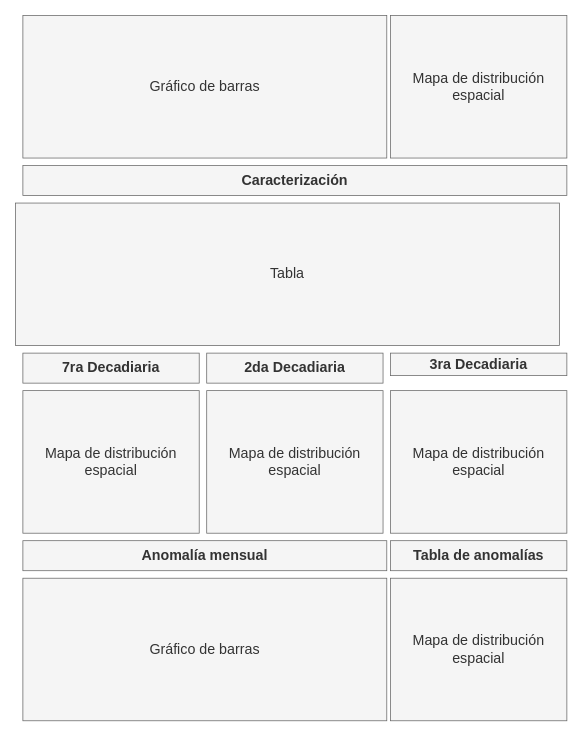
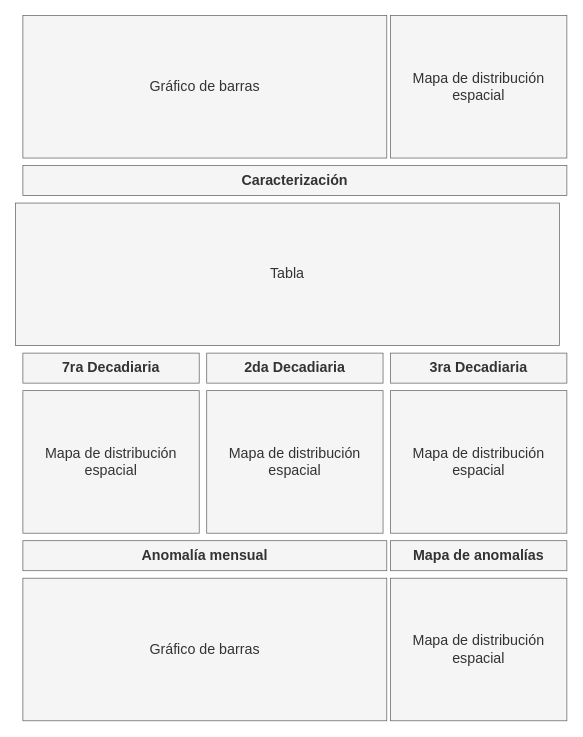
  <mxCell id="0" />
  <mxCell id="1" parent="0" />
  <mxCell id="2" value="&lt;b&gt;&lt;font style=&quot;font-size: 19px;&quot;&gt;Caracterización&lt;/font&gt;&lt;/b&gt;" style="rounded=0;whiteSpace=wrap;html=1;fillColor=#f5f5f5;strokeColor=#666666;fontColor=#333333;" vertex="1" parent="1"><mxGeometry x="30" y="220" width="725" height="40" as="geometry" /></mxCell>
  <mxCell id="3" value="&lt;b&gt;&lt;font style=&quot;font-size: 19px;&quot;&gt;Anomalía mensual&lt;/font&gt;&lt;/b&gt;" style="rounded=0;whiteSpace=wrap;html=1;fillColor=#f5f5f5;strokeColor=#666666;fontColor=#333333;" vertex="1" parent="1"><mxGeometry x="30" y="720" width="485" height="40" as="geometry" /></mxCell>
  <mxCell id="4" value="Gráfico de barras" style="rounded=0;whiteSpace=wrap;html=1;fontSize=19;fillColor=#f5f5f5;fontColor=#333333;strokeColor=#666666;" vertex="1" parent="1"><mxGeometry x="30" y="770" width="485" height="190" as="geometry" /></mxCell>
  <mxCell id="5" value="Mapa de distribución&lt;br&gt;espacial" style="rounded=0;whiteSpace=wrap;html=1;fontSize=19;fillColor=#f5f5f5;fontColor=#333333;strokeColor=#666666;" vertex="1" parent="1"><mxGeometry x="520" y="770" width="235" height="190" as="geometry" /></mxCell>
  <mxCell id="6" value="Tabla" style="rounded=0;whiteSpace=wrap;html=1;fontSize=19;fillColor=#f5f5f5;fontColor=#333333;strokeColor=#666666;" vertex="1" parent="1"><mxGeometry x="20" y="270" width="725" height="190" as="geometry" /></mxCell>
- <mxCell id="7" value="&lt;b&gt;&lt;font style=&quot;font-size: 19px;&quot;&gt;Tabla de anomalías&lt;/font&gt;&lt;/b&gt;" style="rounded=0;whiteSpace=wrap;html=1;fillColor=#f5f5f5;strokeColor=#666666;fontColor=#333333;" vertex="1" parent="1"><mxGeometry x="520" y="720" width="235" height="40" as="geometry" /></mxCell>
+ <mxCell id="7" value="&lt;b&gt;&lt;font style=&quot;font-size: 19px;&quot;&gt;Mapa de anomalías&lt;/font&gt;&lt;/b&gt;" style="rounded=0;whiteSpace=wrap;html=1;fillColor=#f5f5f5;strokeColor=#666666;fontColor=#333333;" vertex="1" parent="1"><mxGeometry x="520" y="720" width="235" height="40" as="geometry" /></mxCell>
  <mxCell id="8" value="Gráfico de barras" style="rounded=0;whiteSpace=wrap;html=1;fontSize=19;fillColor=#f5f5f5;fontColor=#333333;strokeColor=#666666;" vertex="1" parent="1"><mxGeometry x="30" y="20" width="485" height="190" as="geometry" /></mxCell>
  <mxCell id="9" value="Mapa de distribución&lt;br&gt;espacial" style="rounded=0;whiteSpace=wrap;html=1;fontSize=19;fillColor=#f5f5f5;fontColor=#333333;strokeColor=#666666;" vertex="1" parent="1"><mxGeometry x="520" y="20" width="235" height="190" as="geometry" /></mxCell>
  <mxCell id="10" value="&lt;b&gt;&lt;font style=&quot;font-size: 19px;&quot;&gt;7ra Decadiaria&lt;/font&gt;&lt;/b&gt;" style="rounded=0;whiteSpace=wrap;html=1;fillColor=#f5f5f5;strokeColor=#666666;fontColor=#333333;" vertex="1" parent="1"><mxGeometry x="30" y="470" width="235" height="40" as="geometry" /></mxCell>
  <mxCell id="11" value="Mapa de distribución&lt;br&gt;espacial" style="rounded=0;whiteSpace=wrap;html=1;fontSize=19;fillColor=#f5f5f5;fontColor=#333333;strokeColor=#666666;" vertex="1" parent="1"><mxGeometry x="30" y="520" width="235" height="190" as="geometry" /></mxCell>
  <mxCell id="12" value="Mapa de distribución&lt;br&gt;espacial" style="rounded=0;whiteSpace=wrap;html=1;fontSize=19;fillColor=#f5f5f5;fontColor=#333333;strokeColor=#666666;" vertex="1" parent="1"><mxGeometry x="275" y="520" width="235" height="190" as="geometry" /></mxCell>
  <mxCell id="13" value="Mapa de distribución&lt;br&gt;espacial" style="rounded=0;whiteSpace=wrap;html=1;fontSize=19;fillColor=#f5f5f5;fontColor=#333333;strokeColor=#666666;" vertex="1" parent="1"><mxGeometry x="520" y="520" width="235" height="190" as="geometry" /></mxCell>
  <mxCell id="14" value="&lt;b&gt;&lt;font style=&quot;font-size: 19px;&quot;&gt;2da Decadiaria&lt;/font&gt;&lt;/b&gt;" style="rounded=0;whiteSpace=wrap;html=1;fillColor=#f5f5f5;strokeColor=#666666;fontColor=#333333;" vertex="1" parent="1"><mxGeometry x="275" y="470" width="235" height="40" as="geometry" /></mxCell>
- <mxCell id="15" value="&lt;span style=&quot;font-size: 19px;&quot;&gt;&lt;b&gt;3ra Decadiaria&lt;/b&gt;&lt;/span&gt;" style="rounded=0;whiteSpace=wrap;html=1;fillColor=#f5f5f5;strokeColor=#666666;fontColor=#333333;" vertex="1" parent="1"><mxGeometry x="520" y="470" width="235" height="30" as="geometry" /></mxCell>
+ <mxCell id="15" value="&lt;span style=&quot;font-size: 19px;&quot;&gt;&lt;b&gt;3ra Decadiaria&lt;/b&gt;&lt;/span&gt;" style="rounded=0;whiteSpace=wrap;html=1;fillColor=#f5f5f5;strokeColor=#666666;fontColor=#333333;" vertex="1" parent="1"><mxGeometry x="520" y="470" width="235" height="40" as="geometry" /></mxCell>
